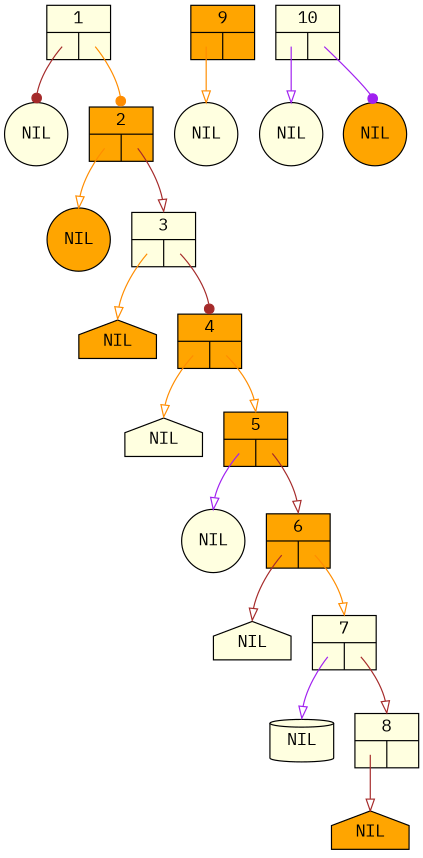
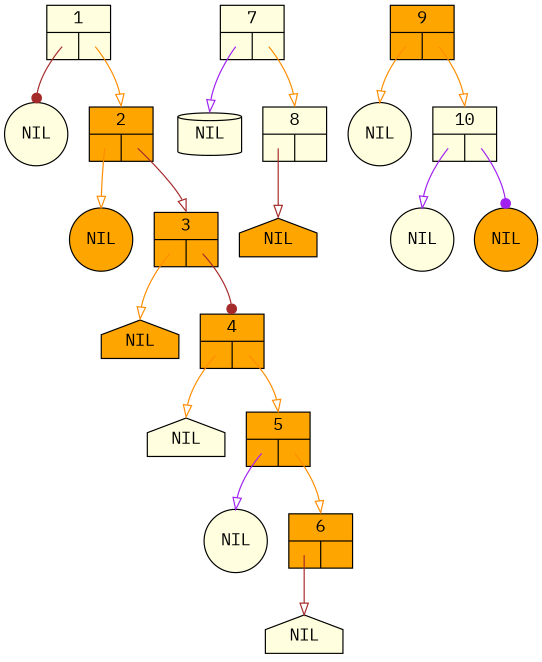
  digraph {
    fontname="IBM Plex Mono"
    ranksep=0.5
    node [fillcolor=lightyellow fontname="IBM Plex Mono" shape=record style=filled]
    edge [arrowhead=onormal color=darkorange fontname="IBM Plex Mono" headclip=false headport=n tailclip=false tailport="left:c"]
    n1 [label="{1|{<left>|<right>}}"]
    n2 [label=NIL shape=circle]
    n3 [fillcolor=orange label="{2|{<left>|<right>}}"]
    n4 [fillcolor=orange label=NIL shape=circle]
-   n5 [label="{3|{<left>|<right>}}"]
+   n5 [fillcolor=orange label="{3|{<left>|<right>}}"]
    n6 [fillcolor=orange label=NIL shape=house]
    n7 [fillcolor=orange label="{4|{<left>|<right>}}"]
    n8 [label=NIL shape=house]
    n9 [fillcolor=orange label="{5|{<left>|<right>}}"]
    n10 [label=NIL shape=circle]
    n11 [fillcolor=orange label="{6|{<left>|<right>}}"]
    n12 [label=NIL shape=house]
    n13 [label="{7|{<left>|<right>}}"]
    n14 [label=NIL shape=cylinder]
    n15 [label="{8|{<left>|<right>}}"]
    n16 [fillcolor=orange label=NIL shape=house]
    n17 [fillcolor=orange label="{9|{<left>|<right>}}"]
    n18 [label=NIL shape=circle]
    n19 [label="{10|{<left>|<right>}}"]
    n20 [label=NIL shape=circle]
    n21 [fillcolor=orange label=NIL shape=circle]
    n1 -> n2 [arrowhead=dot color=brown]
-   n1 -> n3 [arrowhead=dot tailport="right:c"]
+   n1 -> n3 [tailport="right:c"]
    n3 -> n4
    n3 -> n5 [color=brown tailport="right:c"]
    n5 -> n6
    n5 -> n7 [arrowhead=dot color=brown tailport="right:c"]
    n7 -> n8
    n7 -> n9 [tailport="right:c"]
    n9 -> n10 [color=purple]
-   n9 -> n11 [color=brown tailport="right:c"]
+   n9 -> n11 [tailport="right:c"]
    n11 -> n12 [color=brown]
-   n11 -> n13 [tailport="right:c"]
    n13 -> n14 [color=purple]
-   n13 -> n15 [color=brown tailport="right:c"]
+   n13 -> n15 [tailport="right:c"]
    n15 -> n16 [color=brown]
    n17 -> n18
+   n17 -> n19 [tailport="right:c"]
    n19 -> n20 [color=purple]
    n19 -> n21 [arrowhead=dot color=purple tailport="right:c"]
  }
